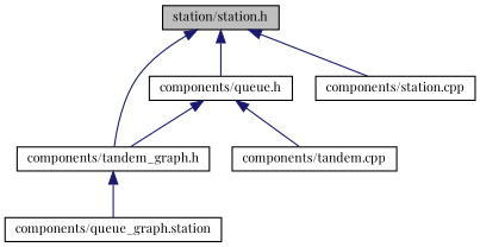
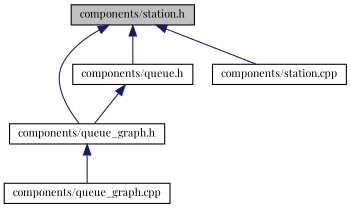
  digraph {
    fontname="Playfair Display"
    node [color=black fillcolor=white fontname="Playfair Display" fontsize=10 shape=record style=filled]
    edge [color=midnightblue dir=back fontname="Playfair Display" fontsize=10 labelfontname=Helvetica labelfontsize=10 style=solid]
-   n1 [fillcolor=grey75 fontcolor=black height=0.2 label="station/station.h" width=0.4]
-   n2 [height=0.2 label="components/tandem_graph.h" width=0.4]
+   n1 [fillcolor=grey75 fontcolor=black height=0.2 label="components/station.h" width=0.4]
+   n2 [height=0.2 label="components/queue_graph.h" width=0.4]
    n3 [height=0.2 label="components/queue.h" width=0.4]
    n4 [height=0.2 label="components/station.cpp" width=0.4]
-   n5 [height=0.2 label="components/queue_graph.station" width=0.4]
-   n6 [height=0.2 label="components/tandem.cpp" width=0.4]
+   n5 [height=0.2 label="components/queue_graph.cpp" width=0.4]
    n1 -> n2
    n1 -> n3
    n1 -> n4
    n2 -> n5
    n3 -> n2
-   n3 -> n6
  }
